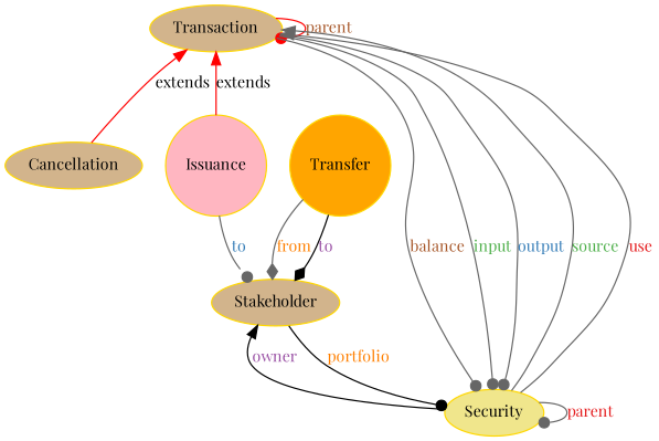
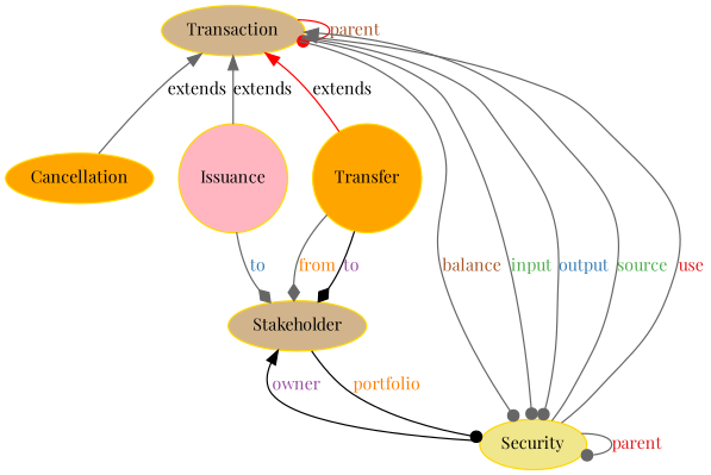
  digraph {
    fontsize=12
    rankdir=TB
    fontname="Playfair Display"
    node [color="#ffd700" fontcolor="#000000" fontsize=12 shape=ellipse style="filled, solid" fillcolor=tan fontname="Playfair Display"]
    edge [color=gray40 dir=forward fontcolor="#000000" fontsize=12 style=solid uuid="<Transaction, Security>" weight=1 fontname="Playfair Display"]
    n1 [label=Transaction uuid=Transaction]
-   n2 [label=Cancellation uuid=Cancellation]
+   n2 [label=Cancellation uuid=Cancellation fillcolor=orange]
    n3 [label=Issuance shape=circle uuid=Issuance fillcolor=lightpink]
    n4 [label=Transfer shape=circle uuid=Transfer fillcolor=orange]
    n5 [label=Security uuid=Security fillcolor=khaki]
    n6 [label=Stakeholder uuid=Stakeholder]
    n1 -> n1 [color=red fontcolor="#a65628" label=parent uuid="<Transaction, Transaction>" arrowhead=dot]
-   n1 -> n2 [color=red dir=back label=extends uuid="<Cancellation, Transaction>" weight=10000]
-   n1 -> n3 [color=red dir=back label=extends uuid="<Issuance, Transaction>" weight=10000]
+   n1 -> n2 [dir=back label=extends uuid="<Cancellation, Transaction>" weight=10000]
+   n1 -> n3 [dir=back label=extends uuid="<Issuance, Transaction>" weight=10000]
+   n1 -> n4 [color=red dir=back label=extends uuid="<Transfer, Transaction>" weight=10000]
    n1 -> n5 [fontcolor="#a65628" label=balance arrowhead=dot]
    n1 -> n5 [fontcolor="#4daf4a" label=input arrowhead=dot]
    n1 -> n5 [fontcolor="#377eb8" label=output arrowhead=dot]
    n1 -> n5 [dir=back fontcolor="#4daf4a" label=source uuid="<Security, Transaction>"]
    n1 -> n5 [dir=back fontcolor="#e41a1c" label=use uuid="<Security, Transaction>"]
-   n3 -> n6 [fontcolor="#377eb8" label=to uuid="<Issuance, Stakeholder>" arrowhead=dot]
+   n3 -> n6 [fontcolor="#377eb8" label=to uuid="<Issuance, Stakeholder>" arrowhead=diamond]
    n4 -> n6 [fontcolor="#ff7f00" label=from uuid="<Transfer, Stakeholder>" arrowhead=diamond]
    n4 -> n6 [color=black fontcolor="#984ea3" label=to uuid="<Transfer, Stakeholder>" arrowhead=diamond]
    n5 -> n5 [fontcolor="#e41a1c" label=parent uuid="<Security, Security>" arrowhead=dot]
    n6 -> n5 [color=black dir=back fontcolor="#984ea3" label=owner uuid="<Security, Stakeholder>"]
    n6 -> n5 [color=black fontcolor="#ff7f00" label=portfolio uuid="<Stakeholder, Security>" arrowhead=dot]
  }
